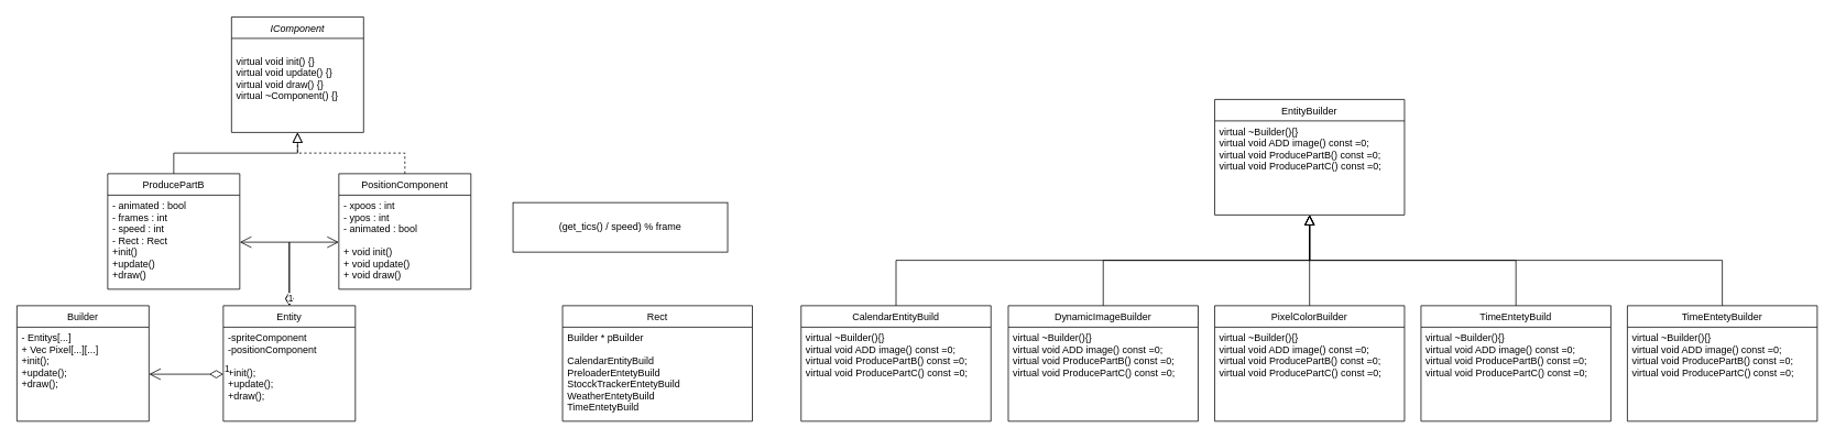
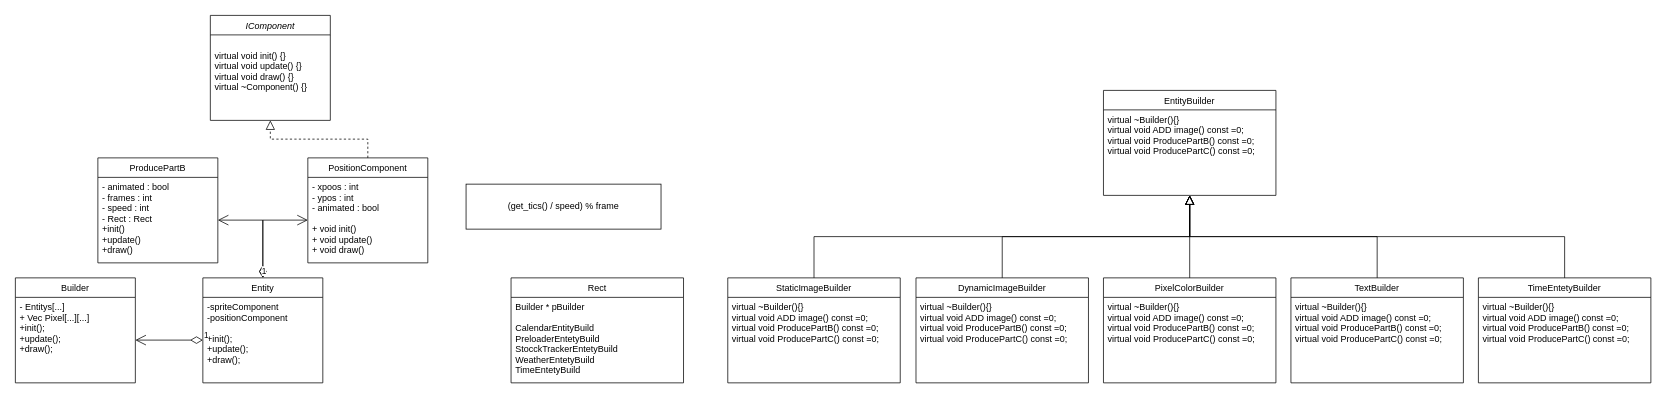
  <mxCell id="0" />
  <mxCell id="1" parent="0" />
  <mxCell id="2" value="IComponent" style="swimlane;fontStyle=2;align=center;verticalAlign=top;childLayout=stackLayout;horizontal=1;startSize=26;horizontalStack=0;resizeParent=1;resizeLast=0;collapsible=1;marginBottom=0;rounded=0;shadow=0;strokeWidth=1;" parent="1" vertex="1"><mxGeometry x="280" y="20" width="160" height="140" as="geometry"><mxRectangle x="230" y="140" width="160" height="26" as="alternateBounds" /></mxGeometry></mxCell>
  <mxCell id="3" value="&#10; virtual void init() {}&#10; virtual void update() {}&#10; virtual void draw() {}&#10; virtual ~Component() {}" style="text;align=left;verticalAlign=top;spacingLeft=4;spacingRight=4;overflow=hidden;rotatable=0;points=[[0,0.5],[1,0.5]];portConstraint=eastwest;" parent="2" vertex="1"><mxGeometry y="26" width="160" height="114" as="geometry" /></mxCell>
  <mxCell id="4" value="ProducePartB" style="swimlane;fontStyle=0;align=center;verticalAlign=top;childLayout=stackLayout;horizontal=1;startSize=26;horizontalStack=0;resizeParent=1;resizeLast=0;collapsible=1;marginBottom=0;rounded=0;shadow=0;strokeWidth=1;" parent="1" vertex="1"><mxGeometry x="130" y="210" width="160" height="140" as="geometry"><mxRectangle x="130" y="380" width="160" height="26" as="alternateBounds" /></mxGeometry></mxCell>
  <mxCell id="5" value="- animated : bool&#10;- frames : int&#10;- speed : int&#10;- Rect : Rect&#10;+init()&#10;+update() &#10;+draw() " style="text;align=left;verticalAlign=top;spacingLeft=4;spacingRight=4;overflow=hidden;rotatable=0;points=[[0,0.5],[1,0.5]];portConstraint=eastwest;" parent="4" vertex="1"><mxGeometry y="26" width="160" height="114" as="geometry" /></mxCell>
- <mxCell id="6" value="" style="endArrow=block;endSize=10;endFill=0;shadow=0;strokeWidth=1;rounded=0;edgeStyle=elbowEdgeStyle;elbow=vertical;" parent="1" source="4" target="2" edge="1"><mxGeometry width="160" relative="1" as="geometry"><mxPoint x="344" y="33" as="sourcePoint" /><mxPoint x="344" y="33" as="targetPoint" /></mxGeometry></mxCell>
  <mxCell id="7" value="PositionComponent" style="swimlane;fontStyle=0;align=center;verticalAlign=top;childLayout=stackLayout;horizontal=1;startSize=26;horizontalStack=0;resizeParent=1;resizeLast=0;collapsible=1;marginBottom=0;rounded=0;shadow=0;strokeWidth=1;" parent="1" vertex="1"><mxGeometry x="410" y="210" width="160" height="140" as="geometry"><mxRectangle x="340" y="380" width="170" height="26" as="alternateBounds" /></mxGeometry></mxCell>
  <mxCell id="8" value="- xpoos : int&#10;- ypos : int&#10;- animated : bool&#10;&#10;+ void init() &#10;+ void update() &#10;+ void draw() " style="text;align=left;verticalAlign=top;spacingLeft=4;spacingRight=4;overflow=hidden;rotatable=0;points=[[0,0.5],[1,0.5]];portConstraint=eastwest;" parent="7" vertex="1"><mxGeometry y="26" width="160" height="114" as="geometry" /></mxCell>
  <mxCell id="9" value="" style="endArrow=block;endSize=10;endFill=0;shadow=0;strokeWidth=1;rounded=0;edgeStyle=elbowEdgeStyle;elbow=vertical;dashed=1;" parent="1" source="7" target="2" edge="1"><mxGeometry width="160" relative="1" as="geometry"><mxPoint x="354" y="203" as="sourcePoint" /><mxPoint x="454" y="101" as="targetPoint" /></mxGeometry></mxCell>
  <mxCell id="10" value="Entity" style="swimlane;fontStyle=0;align=center;verticalAlign=top;childLayout=stackLayout;horizontal=1;startSize=26;horizontalStack=0;resizeParent=1;resizeLast=0;collapsible=1;marginBottom=0;rounded=0;shadow=0;strokeWidth=1;" vertex="1" parent="1"><mxGeometry x="270" y="370" width="160" height="140" as="geometry"><mxRectangle x="340" y="380" width="170" height="26" as="alternateBounds" /></mxGeometry></mxCell>
  <mxCell id="11" value="-spriteComponent&#10;-positionComponent&#10;&#10;+init();&#10;+update();&#10;+draw();" style="text;align=left;verticalAlign=top;spacingLeft=4;spacingRight=4;overflow=hidden;rotatable=0;points=[[0,0.5],[1,0.5]];portConstraint=eastwest;" vertex="1" parent="10"><mxGeometry y="26" width="160" height="114" as="geometry" /></mxCell>
  <mxCell id="12" value="1" style="endArrow=open;html=1;endSize=12;startArrow=diamondThin;startSize=14;startFill=0;edgeStyle=orthogonalEdgeStyle;align=left;verticalAlign=bottom;rounded=0;exitX=0.5;exitY=0;exitDx=0;exitDy=0;" edge="1" parent="1" source="10" target="5"><mxGeometry x="-1" y="3" relative="1" as="geometry"><mxPoint x="370" y="400" as="sourcePoint" /><mxPoint x="310" y="340" as="targetPoint" /></mxGeometry></mxCell>
  <mxCell id="13" value="1" style="endArrow=open;html=1;endSize=12;startArrow=diamondThin;startSize=14;startFill=0;edgeStyle=orthogonalEdgeStyle;align=left;verticalAlign=bottom;rounded=0;exitX=0.5;exitY=0;exitDx=0;exitDy=0;entryX=0;entryY=0.5;entryDx=0;entryDy=0;" edge="1" parent="1" source="10" target="8"><mxGeometry x="-1" y="3" relative="1" as="geometry"><mxPoint x="584" y="432" as="sourcePoint" /><mxPoint x="610" y="400" as="targetPoint" /></mxGeometry></mxCell>
  <mxCell id="14" value="Builder" style="swimlane;fontStyle=0;align=center;verticalAlign=top;childLayout=stackLayout;horizontal=1;startSize=26;horizontalStack=0;resizeParent=1;resizeLast=0;collapsible=1;marginBottom=0;rounded=0;shadow=0;strokeWidth=1;" vertex="1" parent="1"><mxGeometry x="20" y="370" width="160" height="140" as="geometry"><mxRectangle x="340" y="380" width="170" height="26" as="alternateBounds" /></mxGeometry></mxCell>
  <mxCell id="15" value="- Entitys[...]&#10;+ Vec Pixel[...][...]&#10;+init();&#10;+update();&#10;+draw();" style="text;align=left;verticalAlign=top;spacingLeft=4;spacingRight=4;overflow=hidden;rotatable=0;points=[[0,0.5],[1,0.5]];portConstraint=eastwest;" vertex="1" parent="14"><mxGeometry y="26" width="160" height="114" as="geometry" /></mxCell>
  <mxCell id="16" value="1" style="endArrow=open;html=1;endSize=12;startArrow=diamondThin;startSize=14;startFill=0;edgeStyle=orthogonalEdgeStyle;align=left;verticalAlign=bottom;rounded=0;exitX=0;exitY=0.5;exitDx=0;exitDy=0;entryX=1;entryY=0.5;entryDx=0;entryDy=0;" edge="1" parent="1" source="11" target="15"><mxGeometry x="-1" y="3" relative="1" as="geometry"><mxPoint x="170" y="510" as="sourcePoint" /><mxPoint x="230" y="433" as="targetPoint" /></mxGeometry></mxCell>
  <mxCell id="17" value="EntityBuilder&#10;" style="swimlane;fontStyle=0;align=center;verticalAlign=top;childLayout=stackLayout;horizontal=1;startSize=26;horizontalStack=0;resizeParent=1;resizeLast=0;collapsible=1;marginBottom=0;rounded=0;shadow=0;strokeWidth=1;" vertex="1" parent="1"><mxGeometry x="1471" y="120" width="230" height="140" as="geometry"><mxRectangle x="340" y="380" width="170" height="26" as="alternateBounds" /></mxGeometry></mxCell>
  <mxCell id="18" value="virtual ~Builder(){}&#10;virtual void ADD image() const =0;&#10;virtual void ProducePartB() const =0;&#10;virtual void ProducePartC() const =0;" style="text;align=left;verticalAlign=top;spacingLeft=4;spacingRight=4;overflow=hidden;rotatable=0;points=[[0,0.5],[1,0.5]];portConstraint=eastwest;" vertex="1" parent="17"><mxGeometry y="26" width="230" height="114" as="geometry" /></mxCell>
- <mxCell id="19" value="CalendarEntityBuild" style="swimlane;fontStyle=0;align=center;verticalAlign=top;childLayout=stackLayout;horizontal=1;startSize=26;horizontalStack=0;resizeParent=1;resizeLast=0;collapsible=1;marginBottom=0;rounded=0;shadow=0;strokeWidth=1;" vertex="1" parent="1"><mxGeometry x="970" y="370" width="230" height="140" as="geometry"><mxRectangle x="340" y="380" width="170" height="26" as="alternateBounds" /></mxGeometry></mxCell>
+ <mxCell id="19" value="StaticImageBuilder" style="swimlane;fontStyle=0;align=center;verticalAlign=top;childLayout=stackLayout;horizontal=1;startSize=26;horizontalStack=0;resizeParent=1;resizeLast=0;collapsible=1;marginBottom=0;rounded=0;shadow=0;strokeWidth=1;" vertex="1" parent="1"><mxGeometry x="970" y="370" width="230" height="140" as="geometry"><mxRectangle x="340" y="380" width="170" height="26" as="alternateBounds" /></mxGeometry></mxCell>
  <mxCell id="20" value="virtual ~Builder(){}&#10;virtual void ADD image() const =0;&#10;virtual void ProducePartB() const =0;&#10;virtual void ProducePartC() const =0;" style="text;align=left;verticalAlign=top;spacingLeft=4;spacingRight=4;overflow=hidden;rotatable=0;points=[[0,0.5],[1,0.5]];portConstraint=eastwest;" vertex="1" parent="19"><mxGeometry y="26" width="230" height="114" as="geometry" /></mxCell>
  <mxCell id="21" value="DynamicImageBuilder" style="swimlane;fontStyle=0;align=center;verticalAlign=top;childLayout=stackLayout;horizontal=1;startSize=26;horizontalStack=0;resizeParent=1;resizeLast=0;collapsible=1;marginBottom=0;rounded=0;shadow=0;strokeWidth=1;" vertex="1" parent="1"><mxGeometry x="1221" y="370" width="230" height="140" as="geometry"><mxRectangle x="340" y="380" width="170" height="26" as="alternateBounds" /></mxGeometry></mxCell>
  <mxCell id="22" value="virtual ~Builder(){}&#10;virtual void ADD image() const =0;&#10;virtual void ProducePartB() const =0;&#10;virtual void ProducePartC() const =0;" style="text;align=left;verticalAlign=top;spacingLeft=4;spacingRight=4;overflow=hidden;rotatable=0;points=[[0,0.5],[1,0.5]];portConstraint=eastwest;" vertex="1" parent="21"><mxGeometry y="26" width="230" height="114" as="geometry" /></mxCell>
  <mxCell id="23" value="" style="endArrow=block;endSize=10;endFill=0;shadow=0;strokeWidth=1;rounded=0;edgeStyle=elbowEdgeStyle;elbow=vertical;exitX=0.5;exitY=0;exitDx=0;exitDy=0;" edge="1" parent="1" source="21" target="18"><mxGeometry width="160" relative="1" as="geometry"><mxPoint x="1071" y="320" as="sourcePoint" /><mxPoint x="771" y="320" as="targetPoint" /></mxGeometry></mxCell>
  <mxCell id="24" value="" style="endArrow=block;endSize=10;endFill=0;shadow=0;strokeWidth=1;rounded=0;edgeStyle=elbowEdgeStyle;elbow=vertical;exitX=0.5;exitY=0;exitDx=0;exitDy=0;" edge="1" parent="1" source="19" target="18"><mxGeometry width="160" relative="1" as="geometry"><mxPoint x="178" y="795" as="sourcePoint" /><mxPoint x="221" y="725" as="targetPoint" /></mxGeometry></mxCell>
  <mxCell id="25" value="PixelColorBuilder" style="swimlane;fontStyle=0;align=center;verticalAlign=top;childLayout=stackLayout;horizontal=1;startSize=26;horizontalStack=0;resizeParent=1;resizeLast=0;collapsible=1;marginBottom=0;rounded=0;shadow=0;strokeWidth=1;" vertex="1" parent="1"><mxGeometry x="1471" y="370" width="230" height="140" as="geometry"><mxRectangle x="340" y="380" width="170" height="26" as="alternateBounds" /></mxGeometry></mxCell>
  <mxCell id="26" value="virtual ~Builder(){}&#10;virtual void ADD image() const =0;&#10;virtual void ProducePartB() const =0;&#10;virtual void ProducePartC() const =0;" style="text;align=left;verticalAlign=top;spacingLeft=4;spacingRight=4;overflow=hidden;rotatable=0;points=[[0,0.5],[1,0.5]];portConstraint=eastwest;" vertex="1" parent="25"><mxGeometry y="26" width="230" height="114" as="geometry" /></mxCell>
- <mxCell id="27" value="TimeEntetyBuild" style="swimlane;fontStyle=0;align=center;verticalAlign=top;childLayout=stackLayout;horizontal=1;startSize=26;horizontalStack=0;resizeParent=1;resizeLast=0;collapsible=1;marginBottom=0;rounded=0;shadow=0;strokeWidth=1;" vertex="1" parent="1"><mxGeometry x="1721" y="370" width="230" height="140" as="geometry"><mxRectangle x="340" y="380" width="170" height="26" as="alternateBounds" /></mxGeometry></mxCell>
+ <mxCell id="27" value="TextBuilder" style="swimlane;fontStyle=0;align=center;verticalAlign=top;childLayout=stackLayout;horizontal=1;startSize=26;horizontalStack=0;resizeParent=1;resizeLast=0;collapsible=1;marginBottom=0;rounded=0;shadow=0;strokeWidth=1;" vertex="1" parent="1"><mxGeometry x="1721" y="370" width="230" height="140" as="geometry"><mxRectangle x="340" y="380" width="170" height="26" as="alternateBounds" /></mxGeometry></mxCell>
  <mxCell id="28" value="virtual ~Builder(){}&#10;virtual void ADD image() const =0;&#10;virtual void ProducePartB() const =0;&#10;virtual void ProducePartC() const =0;" style="text;align=left;verticalAlign=top;spacingLeft=4;spacingRight=4;overflow=hidden;rotatable=0;points=[[0,0.5],[1,0.5]];portConstraint=eastwest;" vertex="1" parent="27"><mxGeometry y="26" width="230" height="114" as="geometry" /></mxCell>
  <mxCell id="29" value="TimeEntetyBuilder" style="swimlane;fontStyle=0;align=center;verticalAlign=top;childLayout=stackLayout;horizontal=1;startSize=26;horizontalStack=0;resizeParent=1;resizeLast=0;collapsible=1;marginBottom=0;rounded=0;shadow=0;strokeWidth=1;" vertex="1" parent="1"><mxGeometry x="1971" y="370" width="230" height="140" as="geometry"><mxRectangle x="340" y="380" width="170" height="26" as="alternateBounds" /></mxGeometry></mxCell>
  <mxCell id="30" value="virtual ~Builder(){}&#10;virtual void ADD image() const =0;&#10;virtual void ProducePartB() const =0;&#10;virtual void ProducePartC() const =0;" style="text;align=left;verticalAlign=top;spacingLeft=4;spacingRight=4;overflow=hidden;rotatable=0;points=[[0,0.5],[1,0.5]];portConstraint=eastwest;" vertex="1" parent="29"><mxGeometry y="26" width="230" height="114" as="geometry" /></mxCell>
  <mxCell id="31" value="" style="endArrow=block;endSize=10;endFill=0;shadow=0;strokeWidth=1;rounded=0;edgeStyle=elbowEdgeStyle;elbow=vertical;exitX=0.5;exitY=0;exitDx=0;exitDy=0;" edge="1" parent="1" source="25" target="18"><mxGeometry width="160" relative="1" as="geometry"><mxPoint x="766" y="410" as="sourcePoint" /><mxPoint x="1441" y="220" as="targetPoint" /></mxGeometry></mxCell>
  <mxCell id="32" value="" style="endArrow=block;endSize=10;endFill=0;shadow=0;strokeWidth=1;rounded=0;edgeStyle=elbowEdgeStyle;elbow=vertical;exitX=0.5;exitY=0;exitDx=0;exitDy=0;" edge="1" parent="1" source="27" target="18"><mxGeometry width="160" relative="1" as="geometry"><mxPoint x="1531" y="390" as="sourcePoint" /><mxPoint x="1381" y="220" as="targetPoint" /></mxGeometry></mxCell>
  <mxCell id="33" value="" style="endArrow=block;endSize=10;endFill=0;shadow=0;strokeWidth=1;rounded=0;edgeStyle=elbowEdgeStyle;elbow=vertical;exitX=0.5;exitY=0;exitDx=0;exitDy=0;" edge="1" parent="1" source="29" target="18"><mxGeometry width="160" relative="1" as="geometry"><mxPoint x="1536" y="410" as="sourcePoint" /><mxPoint x="1406" y="230" as="targetPoint" /></mxGeometry></mxCell>
  <mxCell id="34" value="Rect" style="swimlane;fontStyle=0;align=center;verticalAlign=top;childLayout=stackLayout;horizontal=1;startSize=26;horizontalStack=0;resizeParent=1;resizeLast=0;collapsible=1;marginBottom=0;rounded=0;shadow=0;strokeWidth=1;" vertex="1" parent="1"><mxGeometry x="681" y="370" width="230" height="140" as="geometry"><mxRectangle x="340" y="380" width="170" height="26" as="alternateBounds" /></mxGeometry></mxCell>
  <mxCell id="35" value="Builder * pBuilder&#10;&#10;CalendarEntityBuild&#10;PreloaderEntetyBuild&#10;StocckTrackerEntetyBuild&#10;WeatherEntetyBuild&#10;TimeEntetyBuild" style="text;align=left;verticalAlign=top;spacingLeft=4;spacingRight=4;overflow=hidden;rotatable=0;points=[[0,0.5],[1,0.5]];portConstraint=eastwest;" vertex="1" parent="34"><mxGeometry y="26" width="230" height="114" as="geometry" /></mxCell>
  <mxCell id="36" value="(get_tics() / speed) % frame" style="rounded=0;whiteSpace=wrap;html=1;" vertex="1" parent="1"><mxGeometry x="621" y="245" width="260" height="60" as="geometry" /></mxCell>
